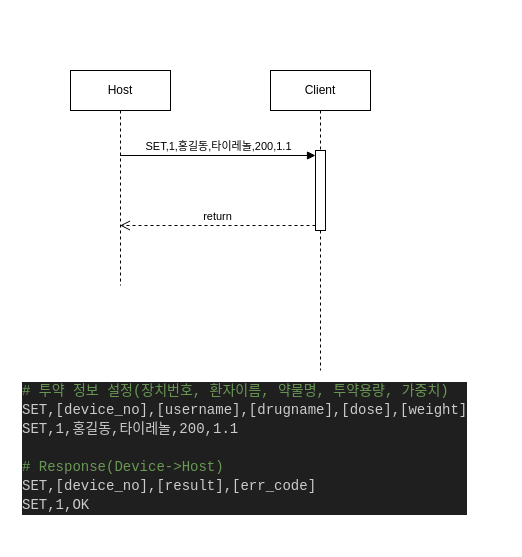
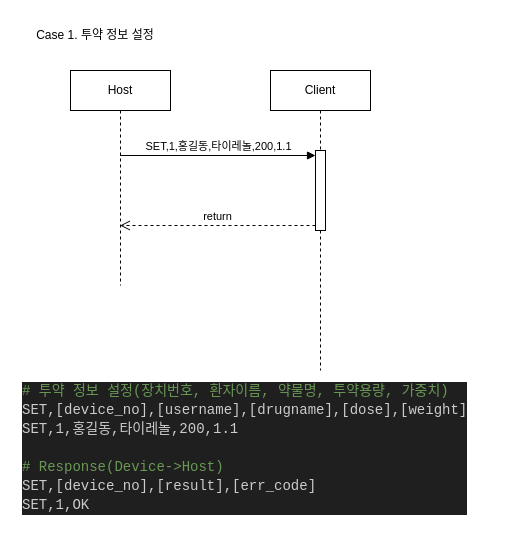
  <mxCell id="0" />
  <mxCell id="1" parent="0" />
  <mxCell id="2" value="Host" style="shape=umlLifeline;perimeter=lifelinePerimeter;whiteSpace=wrap;html=1;container=1;dropTarget=0;collapsible=0;recursiveResize=0;outlineConnect=0;portConstraint=eastwest;newEdgeStyle={&quot;curved&quot;:0,&quot;rounded&quot;:0};" vertex="1" parent="1"><mxGeometry x="70" y="70" width="100" height="215" as="geometry" /></mxCell>
  <mxCell id="3" value="Client" style="shape=umlLifeline;perimeter=lifelinePerimeter;whiteSpace=wrap;html=1;container=1;dropTarget=0;collapsible=0;recursiveResize=0;outlineConnect=0;portConstraint=eastwest;newEdgeStyle={&quot;curved&quot;:0,&quot;rounded&quot;:0};" vertex="1" parent="1"><mxGeometry x="270" y="70" width="100" height="300" as="geometry" /></mxCell>
  <mxCell id="4" value="" style="html=1;points=[[0,0,0,0,5],[0,1,0,0,-5],[1,0,0,0,5],[1,1,0,0,-5]];perimeter=orthogonalPerimeter;outlineConnect=0;targetShapes=umlLifeline;portConstraint=eastwest;newEdgeStyle={&quot;curved&quot;:0,&quot;rounded&quot;:0};" vertex="1" parent="3"><mxGeometry x="45" y="80" width="10" height="80" as="geometry" /></mxCell>
  <mxCell id="5" value="SET,1,홍길동,타이레놀,200,1.1" style="html=1;verticalAlign=bottom;endArrow=block;curved=0;rounded=0;entryX=0;entryY=0;entryDx=0;entryDy=5;" edge="1" target="4" parent="1" source="2"><mxGeometry relative="1" as="geometry"><mxPoint x="245" y="185" as="sourcePoint" /></mxGeometry></mxCell>
  <mxCell id="6" value="return" style="html=1;verticalAlign=bottom;endArrow=open;dashed=1;endSize=8;curved=0;rounded=0;exitX=0;exitY=1;exitDx=0;exitDy=-5;" edge="1" source="4" parent="1" target="2"><mxGeometry relative="1" as="geometry"><mxPoint x="245" y="255" as="targetPoint" /></mxGeometry></mxCell>
  <mxCell id="7" value="&lt;div style=&quot;color: #cccccc;background-color: #1f1f1f;font-family: Consolas, 'Courier New', monospace;font-weight: normal;font-size: 14px;line-height: 19px;white-space: pre;&quot;&gt;&lt;div&gt;&lt;span style=&quot;color: #6a9955;&quot;&gt;# 투약 정보 설정(장치번호, 환자이름, 약물명, 투약용량, 가중치)&lt;/span&gt;&lt;/div&gt;&lt;div&gt;&lt;span style=&quot;color: #cccccc;&quot;&gt;SET,[device_no],[username],[drugname],[dose],[weight]&lt;/span&gt;&lt;/div&gt;&lt;div&gt;&lt;span style=&quot;color: #cccccc;&quot;&gt;SET,1,홍길동,타이레놀,200,1.1&lt;/span&gt;&lt;/div&gt;&lt;br&gt;&lt;div&gt;&lt;span style=&quot;color: #6a9955;&quot;&gt;# Response(Device-&amp;gt;Host)&lt;/span&gt;&lt;/div&gt;&lt;div&gt;&lt;span style=&quot;color: #cccccc;&quot;&gt;SET,[device_no],[result],[err_code]&lt;/span&gt;&lt;/div&gt;&lt;div&gt;&lt;span style=&quot;color: #cccccc;&quot;&gt;SET,1,OK&lt;/span&gt;&lt;/div&gt;&lt;/div&gt;" style="text;whiteSpace=wrap;html=1;" vertex="1" parent="1"><mxGeometry x="20" y="375" width="480" height="160" as="geometry" /></mxCell>
+ <mxCell id="8" value="Case 1. 투약 정보 설정" style="text;html=1;align=center;verticalAlign=middle;whiteSpace=wrap;rounded=0;" vertex="1" parent="1"><mxGeometry x="30" y="20" width="130" height="30" as="geometry" /></mxCell>
